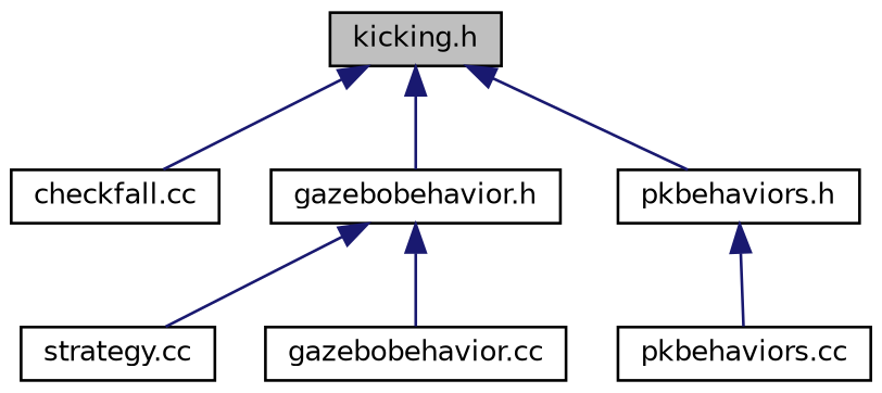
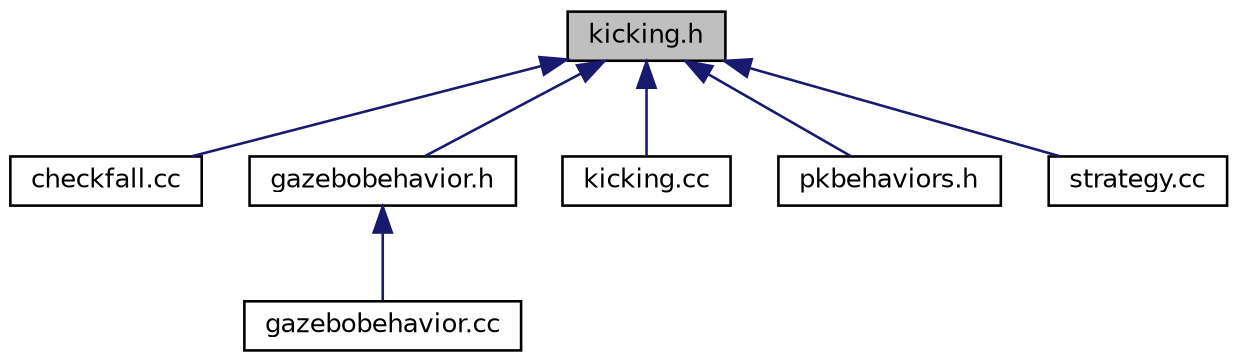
  digraph {
    node [color=black fillcolor=white fontname=Helvetica fontsize=10 shape=record style=filled]
    edge [color=midnightblue dir=back fontname=Helvetica fontsize=10 labelfontname=Helvetica labelfontsize=10 style=solid]
    n1 [fillcolor=grey75 fontcolor=black height=0.2 label="kicking.h" width=0.4]
    n2 [height=0.2 label="checkfall.cc" width=0.4]
    n3 [height=0.2 label="gazebobehavior.h" width=0.4]
+   n4 [height=0.2 label="kicking.cc" width=0.4]
    n5 [height=0.2 label="pkbehaviors.h" width=0.4]
    n6 [height=0.2 label="strategy.cc" width=0.4]
    n7 [height=0.2 label="gazebobehavior.cc" width=0.4]
-   n8 [height=0.2 label="pkbehaviors.cc" width=0.4]
    n1 -> n2
    n1 -> n3
+   n1 -> n4
    n1 -> n5
-   n3 -> n6
+   n1 -> n6
    n3 -> n7
-   n5 -> n8
  }
